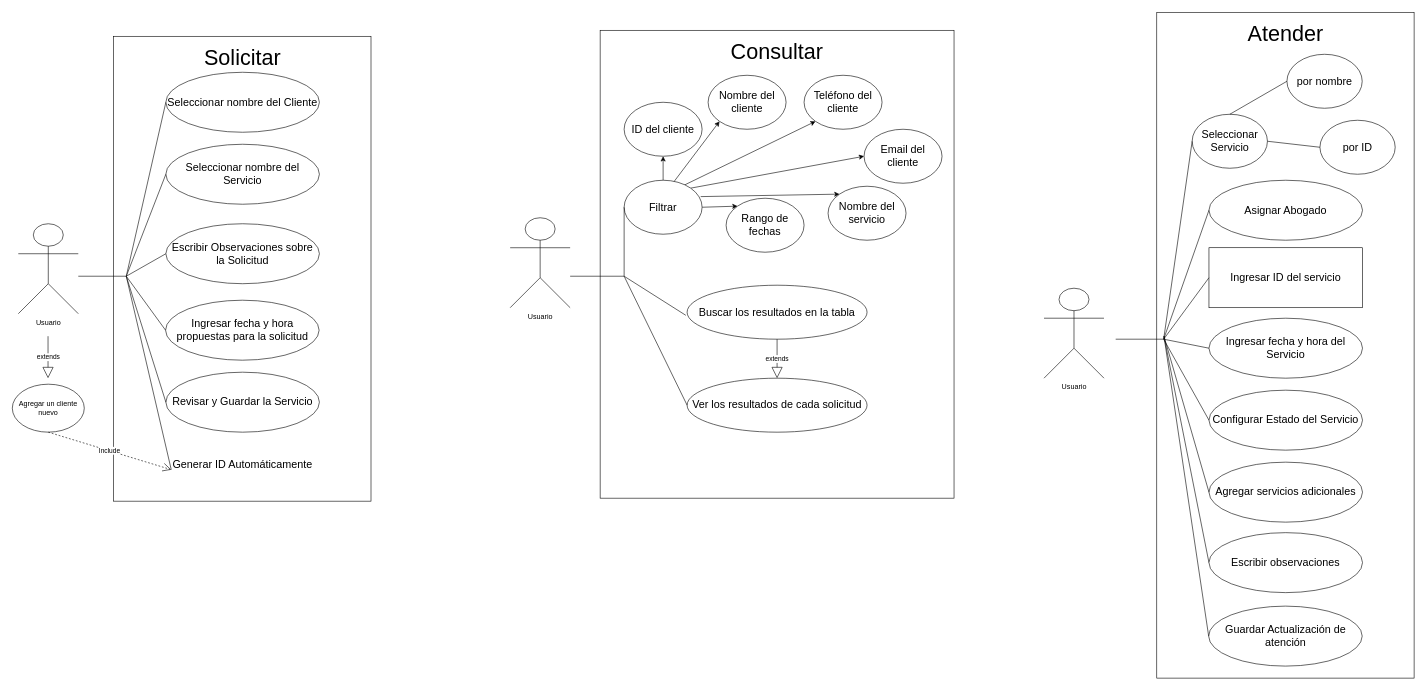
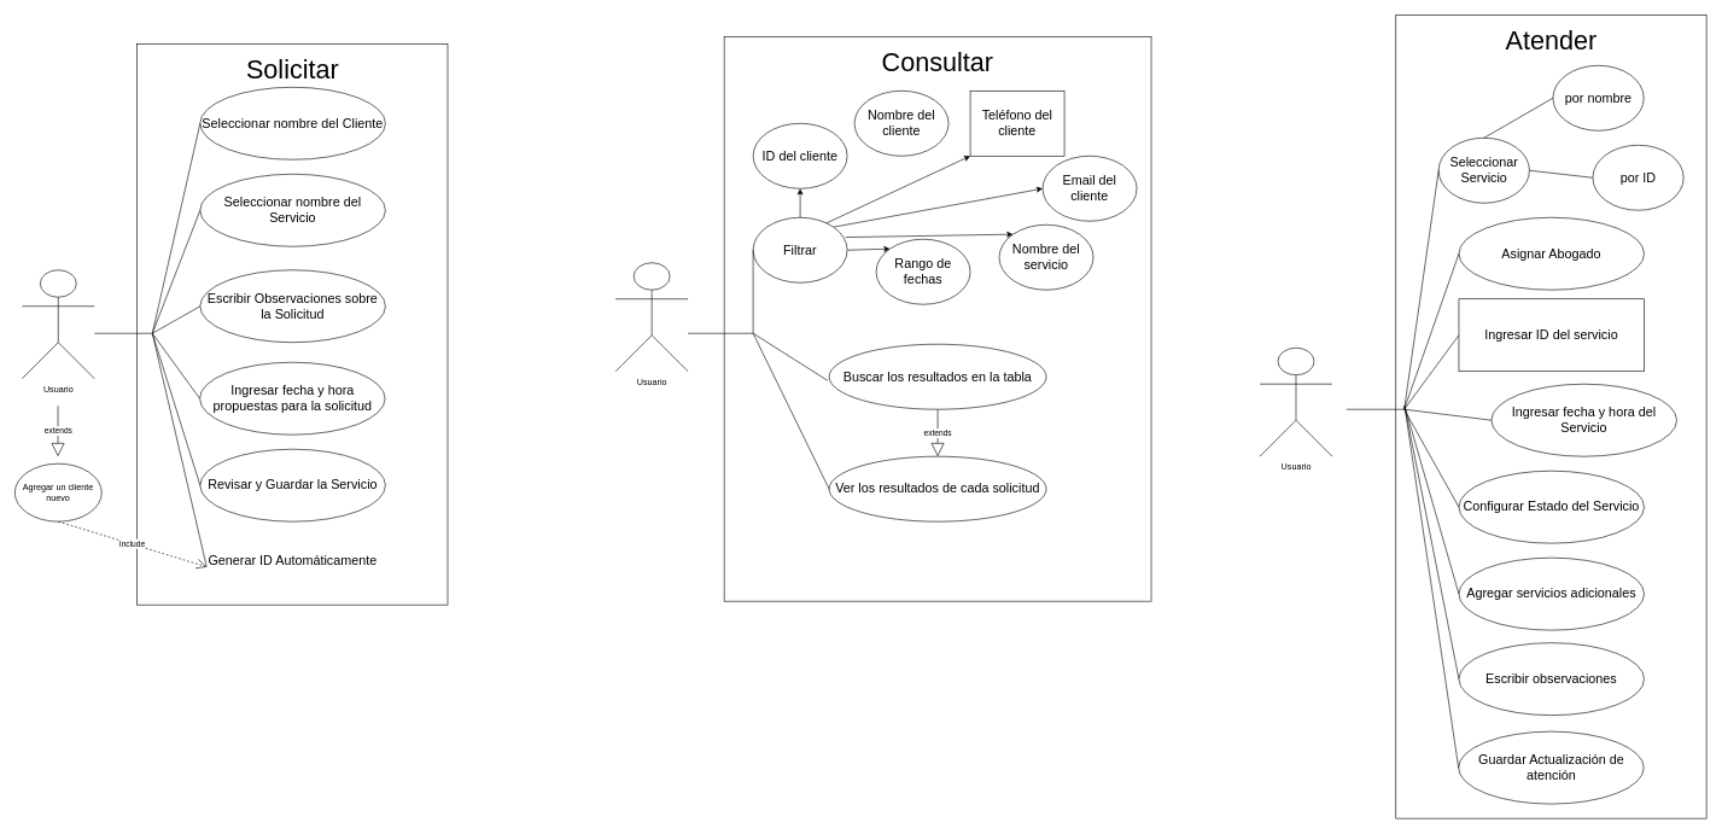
  <mxCell id="0" />
  <mxCell id="1" parent="0" />
  <mxCell id="2" value="" style="rounded=0;whiteSpace=wrap;html=1;" vertex="1" parent="1"><mxGeometry x="189" y="60" width="429" height="775" as="geometry" /></mxCell>
  <mxCell id="3" value="&lt;font style=&quot;font-size: 36px;&quot;&gt;Solicitar&lt;/font&gt;" style="text;html=1;strokeColor=none;fillColor=none;align=center;verticalAlign=middle;whiteSpace=wrap;rounded=0;" vertex="1" parent="1"><mxGeometry x="374" y="80" width="60" height="30" as="geometry" /></mxCell>
  <mxCell id="4" value="Usuario" style="shape=umlActor;verticalLabelPosition=bottom;verticalAlign=top;html=1;outlineConnect=0;" vertex="1" parent="1"><mxGeometry x="30" y="372.5" width="100" height="150" as="geometry" /></mxCell>
  <mxCell id="5" value="&lt;font style=&quot;font-size: 18px;&quot;&gt;Seleccionar nombre del Cliente&lt;/font&gt;" style="ellipse;whiteSpace=wrap;html=1;" vertex="1" parent="1"><mxGeometry x="276" y="120" width="256" height="100" as="geometry" /></mxCell>
  <mxCell id="6" value="&lt;font style=&quot;font-size: 18px;&quot;&gt;Seleccionar nombre del Servicio&lt;/font&gt;" style="ellipse;whiteSpace=wrap;html=1;" vertex="1" parent="1"><mxGeometry x="276" y="240" width="256" height="100" as="geometry" /></mxCell>
  <mxCell id="7" value="&lt;font style=&quot;font-size: 18px;&quot;&gt;Escribir Observaciones sobre la Solicitud&lt;/font&gt;" style="ellipse;whiteSpace=wrap;html=1;" vertex="1" parent="1"><mxGeometry x="276" y="372.5" width="256" height="100" as="geometry" /></mxCell>
  <mxCell id="8" value="&lt;font style=&quot;font-size: 18px;&quot;&gt;Ingresar fecha y hora propuestas para la solicitud&lt;/font&gt;" style="ellipse;whiteSpace=wrap;html=1;" vertex="1" parent="1"><mxGeometry x="275.5" y="500" width="256" height="100" as="geometry" /></mxCell>
  <mxCell id="9" value="&lt;font style=&quot;font-size: 18px;&quot;&gt;Revisar y Guardar la Servicio&lt;/font&gt;" style="ellipse;whiteSpace=wrap;html=1;" vertex="1" parent="1"><mxGeometry x="276.01" y="620" width="256" height="100" as="geometry" /></mxCell>
  <mxCell id="10" value="Agregar un cliente nuevo" style="ellipse;whiteSpace=wrap;html=1;" vertex="1" parent="1"><mxGeometry x="20" y="640" width="120" height="80" as="geometry" /></mxCell>
  <mxCell id="11" value="" style="group" vertex="1" connectable="0" parent="1"><mxGeometry x="210" y="460" as="geometry" /></mxCell>
  <mxCell id="12" value="" style="endArrow=none;html=1;rounded=0;entryX=0;entryY=0.5;entryDx=0;entryDy=0;" edge="1" parent="11" target="5"><mxGeometry width="50" height="50" relative="1" as="geometry"><mxPoint x="-80" as="sourcePoint" /><mxPoint x="-30" y="-50" as="targetPoint" /><Array as="points"><mxPoint /></Array></mxGeometry></mxCell>
  <mxCell id="13" value="" style="endArrow=none;html=1;rounded=0;entryX=0;entryY=0.5;entryDx=0;entryDy=0;" edge="1" parent="11" target="6"><mxGeometry width="50" height="50" relative="1" as="geometry"><mxPoint as="sourcePoint" /><mxPoint x="90" y="-80" as="targetPoint" /></mxGeometry></mxCell>
  <mxCell id="14" value="" style="endArrow=none;html=1;rounded=0;entryX=0;entryY=0.5;entryDx=0;entryDy=0;" edge="1" parent="11" target="7"><mxGeometry width="50" height="50" relative="1" as="geometry"><mxPoint as="sourcePoint" /><mxPoint x="60" y="-30" as="targetPoint" /></mxGeometry></mxCell>
  <mxCell id="15" value="" style="endArrow=none;html=1;rounded=0;entryX=0;entryY=0.5;entryDx=0;entryDy=0;" edge="1" parent="11" target="8"><mxGeometry width="50" height="50" relative="1" as="geometry"><mxPoint as="sourcePoint" /><mxPoint x="50" y="60" as="targetPoint" /></mxGeometry></mxCell>
  <mxCell id="16" value="" style="endArrow=none;html=1;rounded=0;entryX=0;entryY=0.5;entryDx=0;entryDy=0;" edge="1" parent="11" target="9"><mxGeometry width="50" height="50" relative="1" as="geometry"><mxPoint as="sourcePoint" /><mxPoint x="60" y="180" as="targetPoint" /></mxGeometry></mxCell>
  <mxCell id="17" value="&lt;font style=&quot;font-size: 18px;&quot;&gt;Generar ID Automáticamente&lt;/font&gt;" style="text;html=1;strokeColor=none;fillColor=none;align=center;verticalAlign=middle;whiteSpace=wrap;rounded=0;" vertex="1" parent="1"><mxGeometry x="285" y="760" width="237.62" height="30" as="geometry" /></mxCell>
  <mxCell id="18" value="" style="endArrow=none;html=1;rounded=0;exitX=0;exitY=0.75;exitDx=0;exitDy=0;" edge="1" parent="1" source="17"><mxGeometry width="50" height="50" relative="1" as="geometry"><mxPoint x="220" y="770" as="sourcePoint" /><mxPoint x="210" y="460" as="targetPoint" /></mxGeometry></mxCell>
  <mxCell id="19" value="extends" style="endArrow=block;endSize=16;endFill=0;html=1;rounded=0;" edge="1" parent="1"><mxGeometry width="160" relative="1" as="geometry"><mxPoint x="79.57" y="560" as="sourcePoint" /><mxPoint x="79.57" y="630" as="targetPoint" /></mxGeometry></mxCell>
  <mxCell id="20" value="Include" style="endArrow=open;endSize=12;dashed=1;html=1;rounded=0;exitX=0.5;exitY=1;exitDx=0;exitDy=0;entryX=0;entryY=0.75;entryDx=0;entryDy=0;" edge="1" parent="1" source="10" target="17"><mxGeometry x="-0.005" width="160" relative="1" as="geometry"><mxPoint x="70" y="770" as="sourcePoint" /><mxPoint x="230" y="770" as="targetPoint" /><mxPoint as="offset" /></mxGeometry></mxCell>
  <mxCell id="21" value="" style="rounded=0;whiteSpace=wrap;html=1;" vertex="1" parent="1"><mxGeometry x="1000" y="50" width="590" height="780" as="geometry" /></mxCell>
  <mxCell id="22" value="&lt;font style=&quot;font-size: 36px;&quot;&gt;Consultar&lt;/font&gt;" style="text;html=1;strokeColor=none;fillColor=none;align=center;verticalAlign=middle;whiteSpace=wrap;rounded=0;" vertex="1" parent="1"><mxGeometry x="1265" y="70" width="60" height="30" as="geometry" /></mxCell>
  <mxCell id="23" value="Usuario" style="shape=umlActor;verticalLabelPosition=bottom;verticalAlign=top;html=1;outlineConnect=0;" vertex="1" parent="1"><mxGeometry x="850" y="362.5" width="100" height="150" as="geometry" /></mxCell>
  <mxCell id="24" style="edgeStyle=orthogonalEdgeStyle;rounded=0;orthogonalLoop=1;jettySize=auto;html=1;exitX=0.5;exitY=0;exitDx=0;exitDy=0;entryX=0.5;entryY=1;entryDx=0;entryDy=0;" edge="1" parent="1" source="30" target="33"><mxGeometry relative="1" as="geometry" /></mxCell>
- <mxCell id="25" style="rounded=0;orthogonalLoop=1;jettySize=auto;html=1;exitX=0.628;exitY=0.048;exitDx=0;exitDy=0;entryX=0;entryY=1;entryDx=0;entryDy=0;exitPerimeter=0;" edge="1" parent="1" source="30" target="34"><mxGeometry relative="1" as="geometry" /></mxCell>
  <mxCell id="26" style="rounded=0;orthogonalLoop=1;jettySize=auto;html=1;exitX=0.76;exitY=0.098;exitDx=0;exitDy=0;entryX=0;entryY=1;entryDx=0;entryDy=0;exitPerimeter=0;" edge="1" parent="1" source="30" target="35"><mxGeometry relative="1" as="geometry" /></mxCell>
  <mxCell id="27" style="rounded=0;orthogonalLoop=1;jettySize=auto;html=1;exitX=1;exitY=0;exitDx=0;exitDy=0;entryX=0;entryY=0.5;entryDx=0;entryDy=0;" edge="1" parent="1" source="30" target="36"><mxGeometry relative="1" as="geometry" /></mxCell>
  <mxCell id="28" style="rounded=0;orthogonalLoop=1;jettySize=auto;html=1;exitX=0.982;exitY=0.303;exitDx=0;exitDy=0;entryX=0;entryY=0;entryDx=0;entryDy=0;exitPerimeter=0;" edge="1" parent="1" source="30" target="37"><mxGeometry relative="1" as="geometry" /></mxCell>
  <mxCell id="29" style="rounded=0;orthogonalLoop=1;jettySize=auto;html=1;exitX=1;exitY=0.5;exitDx=0;exitDy=0;entryX=0;entryY=0;entryDx=0;entryDy=0;" edge="1" parent="1" source="30" target="38"><mxGeometry relative="1" as="geometry" /></mxCell>
  <mxCell id="30" value="&lt;font style=&quot;font-size: 18px;&quot;&gt;Filtrar&lt;/font&gt;" style="ellipse;whiteSpace=wrap;html=1;" vertex="1" parent="1"><mxGeometry x="1040" y="300" width="130" height="90" as="geometry" /></mxCell>
  <mxCell id="31" value="" style="endArrow=none;html=1;rounded=0;" edge="1" parent="1"><mxGeometry width="50" height="50" relative="1" as="geometry"><mxPoint x="950" y="460" as="sourcePoint" /><mxPoint x="1040" y="460" as="targetPoint" /></mxGeometry></mxCell>
  <mxCell id="32" value="" style="endArrow=none;html=1;rounded=0;entryX=0;entryY=0.5;entryDx=0;entryDy=0;" edge="1" parent="1" target="30"><mxGeometry width="50" height="50" relative="1" as="geometry"><mxPoint x="1040" y="460" as="sourcePoint" /><mxPoint x="1140" y="310" as="targetPoint" /></mxGeometry></mxCell>
  <mxCell id="33" value="&lt;font style=&quot;font-size: 18px;&quot;&gt;ID del cliente&lt;/font&gt;" style="ellipse;whiteSpace=wrap;html=1;" vertex="1" parent="1"><mxGeometry x="1040" y="170" width="130" height="90" as="geometry" /></mxCell>
  <mxCell id="34" value="&lt;font style=&quot;font-size: 18px;&quot;&gt;Nombre del cliente&lt;/font&gt;" style="ellipse;whiteSpace=wrap;html=1;" vertex="1" parent="1"><mxGeometry x="1180" y="125" width="130" height="90" as="geometry" /></mxCell>
- <mxCell id="35" value="&lt;font style=&quot;font-size: 18px;&quot;&gt;Teléfono del cliente&lt;/font&gt;" style="ellipse;whiteSpace=wrap;html=1;" vertex="1" parent="1"><mxGeometry x="1340" y="125" width="130" height="90" as="geometry" /></mxCell>
+ <mxCell id="35" value="&lt;font style=&quot;font-size: 18px;&quot;&gt;Teléfono del cliente&lt;/font&gt;" style="whiteSpace=wrap;html=1;rounded=0;" vertex="1" parent="1"><mxGeometry x="1340" y="125" width="130" height="90" as="geometry" /></mxCell>
  <mxCell id="36" value="&lt;font style=&quot;font-size: 18px;&quot;&gt;Email del cliente&lt;/font&gt;" style="ellipse;whiteSpace=wrap;html=1;" vertex="1" parent="1"><mxGeometry x="1440" y="215" width="130" height="90" as="geometry" /></mxCell>
  <mxCell id="37" value="&lt;font style=&quot;font-size: 18px;&quot;&gt;Nombre del servicio&lt;/font&gt;" style="ellipse;whiteSpace=wrap;html=1;" vertex="1" parent="1"><mxGeometry x="1380" y="310" width="130" height="90" as="geometry" /></mxCell>
  <mxCell id="38" value="&lt;font style=&quot;font-size: 18px;&quot;&gt;Rango de fechas&lt;/font&gt;" style="ellipse;whiteSpace=wrap;html=1;" vertex="1" parent="1"><mxGeometry x="1210" y="330" width="130" height="90" as="geometry" /></mxCell>
  <mxCell id="39" value="&lt;font style=&quot;font-size: 18px;&quot;&gt;Buscar los resultados en la tabla&lt;/font&gt;" style="ellipse;whiteSpace=wrap;html=1;" vertex="1" parent="1"><mxGeometry x="1145" y="475" width="300" height="90" as="geometry" /></mxCell>
  <mxCell id="40" value="" style="endArrow=none;html=1;rounded=0;entryX=-0.007;entryY=0.558;entryDx=0;entryDy=0;entryPerimeter=0;" edge="1" parent="1" target="39"><mxGeometry width="50" height="50" relative="1" as="geometry"><mxPoint x="1040" y="460" as="sourcePoint" /><mxPoint x="1130" y="490" as="targetPoint" /></mxGeometry></mxCell>
  <mxCell id="41" value="&lt;font style=&quot;font-size: 18px;&quot;&gt;Ver los resultados de cada solicitud&lt;/font&gt;" style="ellipse;whiteSpace=wrap;html=1;" vertex="1" parent="1"><mxGeometry x="1145" y="630" width="300" height="90" as="geometry" /></mxCell>
  <mxCell id="42" value="" style="endArrow=none;html=1;rounded=0;entryX=0;entryY=0.5;entryDx=0;entryDy=0;" edge="1" parent="1" target="41"><mxGeometry width="50" height="50" relative="1" as="geometry"><mxPoint x="1040" y="460" as="sourcePoint" /><mxPoint x="1120" y="560" as="targetPoint" /></mxGeometry></mxCell>
  <mxCell id="43" value="extends" style="endArrow=block;endSize=16;endFill=0;html=1;rounded=0;entryX=0.5;entryY=0;entryDx=0;entryDy=0;exitX=0.5;exitY=1;exitDx=0;exitDy=0;" edge="1" parent="1" source="39" target="41"><mxGeometry width="160" relative="1" as="geometry"><mxPoint x="1295" y="570" as="sourcePoint" /><mxPoint x="1404.74" y="630" as="targetPoint" /></mxGeometry></mxCell>
  <mxCell id="44" value="" style="rounded=0;whiteSpace=wrap;html=1;" vertex="1" parent="1"><mxGeometry x="1928" y="20" width="429" height="1110" as="geometry" /></mxCell>
  <mxCell id="45" value="&lt;font style=&quot;font-size: 36px;&quot;&gt;Atender&lt;/font&gt;" style="text;html=1;strokeColor=none;fillColor=none;align=center;verticalAlign=middle;whiteSpace=wrap;rounded=0;" vertex="1" parent="1"><mxGeometry x="2112.5" y="40" width="60" height="30" as="geometry" /></mxCell>
  <mxCell id="46" value="Usuario" style="shape=umlActor;verticalLabelPosition=bottom;verticalAlign=top;html=1;outlineConnect=0;" vertex="1" parent="1"><mxGeometry x="1740" y="480" width="100" height="150" as="geometry" /></mxCell>
  <mxCell id="47" value="&lt;span style=&quot;font-size: 18px;&quot;&gt;Seleccionar Servicio&lt;/span&gt;" style="ellipse;whiteSpace=wrap;html=1;" vertex="1" parent="1"><mxGeometry x="1987" y="190" width="125.5" height="90" as="geometry" /></mxCell>
  <mxCell id="48" value="&lt;font style=&quot;font-size: 18px;&quot;&gt;Asignar Abogado&lt;/font&gt;" style="ellipse;whiteSpace=wrap;html=1;" vertex="1" parent="1"><mxGeometry x="2015.01" y="300" width="256" height="100" as="geometry" /></mxCell>
  <mxCell id="49" value="&lt;font style=&quot;font-size: 18px;&quot;&gt;Ingresar ID del servicio&lt;/font&gt;" style="whiteSpace=wrap;html=1;rounded=0;" vertex="1" parent="1"><mxGeometry x="2015.01" y="412.5" width="256" height="100" as="geometry" /></mxCell>
- <mxCell id="50" value="&lt;font style=&quot;font-size: 18px;&quot;&gt;Ingresar fecha y hora del Servicio&lt;/font&gt;" style="ellipse;whiteSpace=wrap;html=1;" vertex="1" parent="1"><mxGeometry x="2015.01" y="530" width="256" height="100" as="geometry" /></mxCell>
+ <mxCell id="50" value="&lt;font style=&quot;font-size: 18px;&quot;&gt;Ingresar fecha y hora del Servicio&lt;/font&gt;" style="ellipse;whiteSpace=wrap;html=1;" vertex="1" parent="1"><mxGeometry x="2060.01" y="530" width="256" height="100" as="geometry" /></mxCell>
  <mxCell id="51" value="&lt;font style=&quot;font-size: 18px;&quot;&gt;Configurar Estado del Servicio&lt;/font&gt;" style="ellipse;whiteSpace=wrap;html=1;" vertex="1" parent="1"><mxGeometry x="2015.01" y="650" width="256" height="100" as="geometry" /></mxCell>
  <mxCell id="52" value="" style="group" vertex="1" connectable="0" parent="1"><mxGeometry x="1939.5" y="565" width="75" height="322.5" as="geometry" /></mxCell>
  <mxCell id="53" value="" style="group" vertex="1" connectable="0" parent="52"><mxGeometry as="geometry" /></mxCell>
  <mxCell id="54" value="" style="endArrow=none;html=1;rounded=0;entryX=0;entryY=0.5;entryDx=0;entryDy=0;" edge="1" parent="53" target="47"><mxGeometry width="50" height="50" relative="1" as="geometry"><mxPoint x="-80" as="sourcePoint" /><mxPoint x="-30" y="-50" as="targetPoint" /><Array as="points"><mxPoint /></Array></mxGeometry></mxCell>
  <mxCell id="55" value="" style="endArrow=none;html=1;rounded=0;entryX=0;entryY=0.5;entryDx=0;entryDy=0;" edge="1" parent="53" target="48"><mxGeometry width="50" height="50" relative="1" as="geometry"><mxPoint as="sourcePoint" /><mxPoint x="60" y="-30" as="targetPoint" /></mxGeometry></mxCell>
  <mxCell id="56" value="" style="endArrow=none;html=1;rounded=0;entryX=0;entryY=0.5;entryDx=0;entryDy=0;" edge="1" parent="53" target="49"><mxGeometry width="50" height="50" relative="1" as="geometry"><mxPoint as="sourcePoint" /><mxPoint x="50" y="60" as="targetPoint" /></mxGeometry></mxCell>
  <mxCell id="57" value="" style="endArrow=none;html=1;rounded=0;entryX=0;entryY=0.5;entryDx=0;entryDy=0;" edge="1" parent="53" target="50"><mxGeometry width="50" height="50" relative="1" as="geometry"><mxPoint as="sourcePoint" /><mxPoint x="60" y="180" as="targetPoint" /></mxGeometry></mxCell>
  <mxCell id="58" value="" style="endArrow=none;html=1;rounded=0;exitX=0;exitY=0.5;exitDx=0;exitDy=0;" edge="1" source="51" parent="52"><mxGeometry width="50" height="50" relative="1" as="geometry"><mxPoint x="80.5" y="105" as="sourcePoint" /><mxPoint as="targetPoint" /></mxGeometry></mxCell>
  <mxCell id="59" value="" style="endArrow=none;html=1;rounded=0;entryX=0;entryY=0.5;entryDx=0;entryDy=0;" edge="1" parent="52" target="61"><mxGeometry width="50" height="50" relative="1" as="geometry"><mxPoint x="0.5" y="-5" as="sourcePoint" /><mxPoint x="80.5" y="315" as="targetPoint" /></mxGeometry></mxCell>
  <mxCell id="60" value="&lt;font style=&quot;font-size: 18px;&quot;&gt;Agregar servicios adicionales&lt;/font&gt;" style="ellipse;whiteSpace=wrap;html=1;" vertex="1" parent="1"><mxGeometry x="2015.01" y="770" width="256" height="100" as="geometry" /></mxCell>
  <mxCell id="61" value="&lt;font style=&quot;font-size: 18px;&quot;&gt;Escribir observaciones&lt;/font&gt;" style="ellipse;whiteSpace=wrap;html=1;" vertex="1" parent="1"><mxGeometry x="2015.01" y="887.5" width="256" height="100" as="geometry" /></mxCell>
  <mxCell id="62" value="&lt;font style=&quot;font-size: 18px;&quot;&gt;Guardar Actualización de atención&lt;/font&gt;" style="ellipse;whiteSpace=wrap;html=1;" vertex="1" parent="1"><mxGeometry x="2014.5" y="1010" width="256" height="100" as="geometry" /></mxCell>
  <mxCell id="63" value="&lt;span style=&quot;font-size: 18px;&quot;&gt;por nombre&lt;/span&gt;" style="ellipse;whiteSpace=wrap;html=1;" vertex="1" parent="1"><mxGeometry x="2145" y="90" width="125.5" height="90" as="geometry" /></mxCell>
  <mxCell id="64" value="&lt;span style=&quot;font-size: 18px;&quot;&gt;por ID&lt;/span&gt;" style="ellipse;whiteSpace=wrap;html=1;" vertex="1" parent="1"><mxGeometry x="2200" y="200" width="125.5" height="90" as="geometry" /></mxCell>
  <mxCell id="65" value="" style="endArrow=none;html=1;rounded=0;entryX=0;entryY=0.5;entryDx=0;entryDy=0;exitX=0.5;exitY=0;exitDx=0;exitDy=0;" edge="1" parent="1" source="47" target="63"><mxGeometry width="50" height="50" relative="1" as="geometry"><mxPoint x="1970" y="160" as="sourcePoint" /><mxPoint x="2020" y="110" as="targetPoint" /></mxGeometry></mxCell>
  <mxCell id="66" value="" style="endArrow=none;html=1;rounded=0;entryX=0;entryY=0.5;entryDx=0;entryDy=0;exitX=1;exitY=0.5;exitDx=0;exitDy=0;" edge="1" parent="1" source="47" target="64"><mxGeometry width="50" height="50" relative="1" as="geometry"><mxPoint x="1980" y="150" as="sourcePoint" /><mxPoint x="2030" y="100" as="targetPoint" /></mxGeometry></mxCell>
  <mxCell id="67" value="" style="endArrow=none;html=1;rounded=0;entryX=0;entryY=0.5;entryDx=0;entryDy=0;" edge="1" parent="1" target="60"><mxGeometry width="50" height="50" relative="1" as="geometry"><mxPoint x="1940" y="560" as="sourcePoint" /><mxPoint x="1820" y="820" as="targetPoint" /></mxGeometry></mxCell>
  <mxCell id="68" value="" style="endArrow=none;html=1;rounded=0;entryX=0;entryY=0.5;entryDx=0;entryDy=0;" edge="1" parent="1" target="62"><mxGeometry width="50" height="50" relative="1" as="geometry"><mxPoint x="1940" y="560" as="sourcePoint" /><mxPoint x="1870" y="930" as="targetPoint" /></mxGeometry></mxCell>
